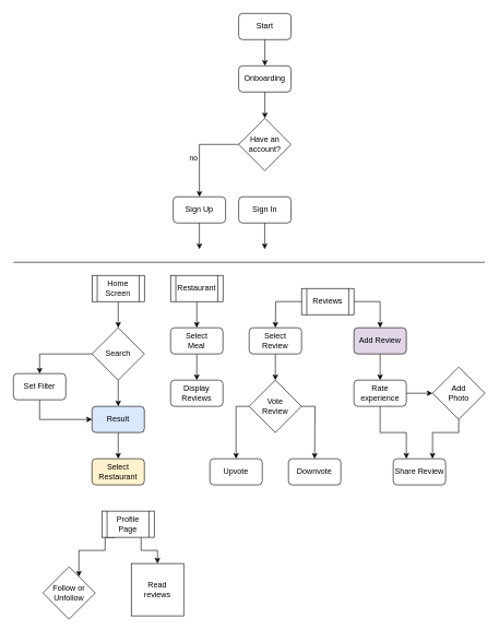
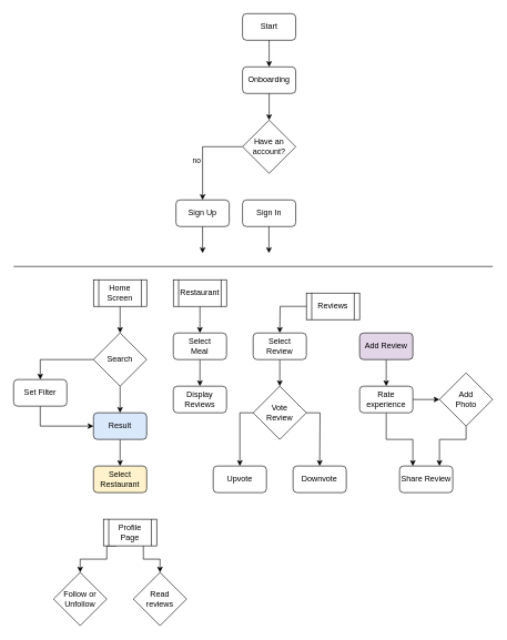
  <mxCell id="0" />
  <mxCell id="1" parent="0" />
  <mxCell id="2" value="Start" style="rounded=1;whiteSpace=wrap;html=1;" vertex="1" parent="1"><mxGeometry x="364" y="20" width="80" height="40" as="geometry" /></mxCell>
  <mxCell id="3" value="" style="endArrow=classic;html=1;rounded=0;" edge="1" parent="1"><mxGeometry width="50" height="50" relative="1" as="geometry"><mxPoint x="404" y="60" as="sourcePoint" /><mxPoint x="404" y="100" as="targetPoint" /></mxGeometry></mxCell>
  <mxCell id="4" value="Onboarding" style="rounded=1;whiteSpace=wrap;html=1;" vertex="1" parent="1"><mxGeometry x="364" y="100" width="80" height="40" as="geometry" /></mxCell>
  <mxCell id="5" value="" style="endArrow=classic;html=1;rounded=0;exitX=0.5;exitY=1;exitDx=0;exitDy=0;" edge="1" parent="1" source="4"><mxGeometry width="50" height="50" relative="1" as="geometry"><mxPoint x="404" y="150" as="sourcePoint" /><mxPoint x="404" y="180" as="targetPoint" /></mxGeometry></mxCell>
  <mxCell id="6" value="Have an&lt;br&gt;account?" style="rhombus;whiteSpace=wrap;html=1;" vertex="1" parent="1"><mxGeometry x="364" y="180" width="80" height="80" as="geometry" /></mxCell>
  <mxCell id="7" value="" style="endArrow=classic;html=1;rounded=0;exitX=0;exitY=0.5;exitDx=0;exitDy=0;entryX=0.5;entryY=0;entryDx=0;entryDy=0;edgeStyle=orthogonalEdgeStyle;" edge="1" parent="1" source="6" target="9"><mxGeometry width="50" height="50" relative="1" as="geometry"><mxPoint x="254" y="220" as="sourcePoint" /><mxPoint x="294" y="220" as="targetPoint" /></mxGeometry></mxCell>
  <mxCell id="8" value="no" style="edgeLabel;html=1;align=center;verticalAlign=middle;resizable=0;points=[];" vertex="1" connectable="0" parent="7"><mxGeometry x="-0.384" y="1" relative="1" as="geometry"><mxPoint x="-27" y="19" as="offset" /></mxGeometry></mxCell>
  <mxCell id="9" value="Sign Up" style="rounded=1;whiteSpace=wrap;html=1;" vertex="1" parent="1"><mxGeometry x="264" y="300" width="80" height="40" as="geometry" /></mxCell>
  <mxCell id="10" value="Sign In" style="rounded=1;whiteSpace=wrap;html=1;" vertex="1" parent="1"><mxGeometry x="364" y="300" width="80" height="40" as="geometry" /></mxCell>
  <mxCell id="11" value="" style="endArrow=classic;html=1;rounded=0;exitX=0.5;exitY=1;exitDx=0;exitDy=0;" edge="1" parent="1" source="9"><mxGeometry width="50" height="50" relative="1" as="geometry"><mxPoint x="294" y="430" as="sourcePoint" /><mxPoint x="304" y="380" as="targetPoint" /></mxGeometry></mxCell>
  <mxCell id="12" value="" style="endArrow=classic;html=1;rounded=0;exitX=0.5;exitY=1;exitDx=0;exitDy=0;" edge="1" parent="1"><mxGeometry width="50" height="50" relative="1" as="geometry"><mxPoint x="403.71" y="340" as="sourcePoint" /><mxPoint x="403.71" y="380" as="targetPoint" /></mxGeometry></mxCell>
  <mxCell id="13" value="" style="endArrow=none;html=1;rounded=0;" edge="1" parent="1"><mxGeometry width="50" height="50" relative="1" as="geometry"><mxPoint x="20" y="400" as="sourcePoint" /><mxPoint x="740" y="400" as="targetPoint" /></mxGeometry></mxCell>
  <mxCell id="14" style="edgeStyle=orthogonalEdgeStyle;rounded=0;orthogonalLoop=1;jettySize=auto;html=1;exitX=0.5;exitY=1;exitDx=0;exitDy=0;" edge="1" parent="1" source="15"><mxGeometry relative="1" as="geometry"><mxPoint x="180" y="500" as="targetPoint" /></mxGeometry></mxCell>
  <mxCell id="15" value="Home&lt;br&gt;Screen" style="shape=process;whiteSpace=wrap;html=1;backgroundOutline=1;" vertex="1" parent="1"><mxGeometry x="140" y="420" width="80" height="40" as="geometry" /></mxCell>
  <mxCell id="16" style="edgeStyle=orthogonalEdgeStyle;rounded=0;orthogonalLoop=1;jettySize=auto;html=1;entryX=0.5;entryY=0;entryDx=0;entryDy=0;" edge="1" parent="1" source="18" target="20"><mxGeometry relative="1" as="geometry"><mxPoint x="100" y="540" as="targetPoint" /></mxGeometry></mxCell>
  <mxCell id="17" style="edgeStyle=orthogonalEdgeStyle;rounded=0;orthogonalLoop=1;jettySize=auto;html=1;" edge="1" parent="1" source="18"><mxGeometry relative="1" as="geometry"><mxPoint x="180" y="620" as="targetPoint" /></mxGeometry></mxCell>
  <mxCell id="18" value="Search" style="rhombus;whiteSpace=wrap;html=1;" vertex="1" parent="1"><mxGeometry x="140" y="500" width="80" height="80" as="geometry" /></mxCell>
  <mxCell id="19" style="edgeStyle=orthogonalEdgeStyle;rounded=0;orthogonalLoop=1;jettySize=auto;html=1;entryX=0;entryY=0.5;entryDx=0;entryDy=0;" edge="1" parent="1" source="20" target="22"><mxGeometry relative="1" as="geometry"><mxPoint x="90" y="640" as="targetPoint" /><Array as="points"><mxPoint x="60" y="640" /></Array></mxGeometry></mxCell>
  <mxCell id="20" value="Set Filter" style="rounded=1;whiteSpace=wrap;html=1;" vertex="1" parent="1"><mxGeometry x="20" y="570" width="80" height="40" as="geometry" /></mxCell>
  <mxCell id="21" style="edgeStyle=orthogonalEdgeStyle;rounded=0;orthogonalLoop=1;jettySize=auto;html=1;" edge="1" parent="1" source="22" target="23"><mxGeometry relative="1" as="geometry"><mxPoint x="180" y="700" as="targetPoint" /></mxGeometry></mxCell>
  <mxCell id="22" value="Result" style="rounded=1;whiteSpace=wrap;html=1;fillColor=#dae8fc;" vertex="1" parent="1"><mxGeometry x="140" y="620" width="80" height="40" as="geometry" /></mxCell>
  <mxCell id="23" value="Select&lt;br&gt;Restaurant" style="rounded=1;whiteSpace=wrap;html=1;fillColor=#fff2cc;" vertex="1" parent="1"><mxGeometry x="140" y="700" width="80" height="40" as="geometry" /></mxCell>
  <mxCell id="24" style="edgeStyle=orthogonalEdgeStyle;rounded=0;orthogonalLoop=1;jettySize=auto;html=1;" edge="1" parent="1" source="25"><mxGeometry relative="1" as="geometry"><mxPoint x="300" y="500" as="targetPoint" /></mxGeometry></mxCell>
  <mxCell id="25" value="Restaurant" style="shape=process;whiteSpace=wrap;html=1;backgroundOutline=1;" vertex="1" parent="1"><mxGeometry x="260" y="420" width="80" height="40" as="geometry" /></mxCell>
  <mxCell id="26" style="edgeStyle=orthogonalEdgeStyle;rounded=0;orthogonalLoop=1;jettySize=auto;html=1;entryX=0.5;entryY=0;entryDx=0;entryDy=0;" edge="1" parent="1" source="27" target="28"><mxGeometry relative="1" as="geometry" /></mxCell>
  <mxCell id="27" value="Select&lt;br&gt;Meal" style="rounded=1;whiteSpace=wrap;html=1;" vertex="1" parent="1"><mxGeometry x="260" y="500" width="80" height="40" as="geometry" /></mxCell>
  <mxCell id="28" value="Display&lt;br&gt;Reviews" style="rounded=1;whiteSpace=wrap;html=1;" vertex="1" parent="1"><mxGeometry x="260" y="580" width="80" height="40" as="geometry" /></mxCell>
  <mxCell id="29" style="edgeStyle=orthogonalEdgeStyle;rounded=0;orthogonalLoop=1;jettySize=auto;html=1;" edge="1" parent="1" source="31"><mxGeometry relative="1" as="geometry"><mxPoint x="420" y="500" as="targetPoint" /></mxGeometry></mxCell>
- <mxCell id="30" style="edgeStyle=orthogonalEdgeStyle;rounded=0;orthogonalLoop=1;jettySize=auto;html=1;exitX=1;exitY=0.5;exitDx=0;exitDy=0;entryX=0.5;entryY=0;entryDx=0;entryDy=0;" edge="1" parent="1" source="31" target="40"><mxGeometry relative="1" as="geometry" /></mxCell>
  <mxCell id="31" value="Reviews" style="shape=process;whiteSpace=wrap;html=1;backgroundOutline=1;" vertex="1" parent="1"><mxGeometry x="460" y="440" width="80" height="40" as="geometry" /></mxCell>
  <mxCell id="32" style="edgeStyle=orthogonalEdgeStyle;rounded=0;orthogonalLoop=1;jettySize=auto;html=1;" edge="1" parent="1" source="33"><mxGeometry relative="1" as="geometry"><mxPoint x="420" y="580" as="targetPoint" /></mxGeometry></mxCell>
  <mxCell id="33" value="Select&lt;br&gt;Review" style="rounded=1;whiteSpace=wrap;html=1;" vertex="1" parent="1"><mxGeometry x="380" y="500" width="80" height="40" as="geometry" /></mxCell>
  <mxCell id="34" style="edgeStyle=orthogonalEdgeStyle;rounded=0;orthogonalLoop=1;jettySize=auto;html=1;exitX=0;exitY=0.5;exitDx=0;exitDy=0;" edge="1" parent="1" source="36"><mxGeometry relative="1" as="geometry"><mxPoint x="360" y="700" as="targetPoint" /></mxGeometry></mxCell>
  <mxCell id="35" style="edgeStyle=orthogonalEdgeStyle;rounded=0;orthogonalLoop=1;jettySize=auto;html=1;exitX=1;exitY=0.5;exitDx=0;exitDy=0;" edge="1" parent="1" source="36"><mxGeometry relative="1" as="geometry"><mxPoint x="480" y="700" as="targetPoint" /></mxGeometry></mxCell>
  <mxCell id="36" value="Vote&lt;br&gt;Review" style="rhombus;whiteSpace=wrap;html=1;" vertex="1" parent="1"><mxGeometry x="380" y="580" width="80" height="80" as="geometry" /></mxCell>
  <mxCell id="37" value="Upvote" style="rounded=1;whiteSpace=wrap;html=1;" vertex="1" parent="1"><mxGeometry x="320" y="700" width="80" height="40" as="geometry" /></mxCell>
  <mxCell id="38" value="Downvote" style="rounded=1;whiteSpace=wrap;html=1;" vertex="1" parent="1"><mxGeometry x="440" y="700" width="80" height="40" as="geometry" /></mxCell>
  <mxCell id="39" style="edgeStyle=orthogonalEdgeStyle;rounded=0;orthogonalLoop=1;jettySize=auto;html=1;" edge="1" parent="1" source="40"><mxGeometry relative="1" as="geometry"><mxPoint x="580" y="580" as="targetPoint" /></mxGeometry></mxCell>
  <mxCell id="40" value="Add Review" style="rounded=1;whiteSpace=wrap;html=1;fillColor=#e1d5e7;" vertex="1" parent="1"><mxGeometry x="540" y="500" width="80" height="40" as="geometry" /></mxCell>
  <mxCell id="41" style="edgeStyle=orthogonalEdgeStyle;rounded=0;orthogonalLoop=1;jettySize=auto;html=1;exitX=1;exitY=0.5;exitDx=0;exitDy=0;entryX=0;entryY=0.5;entryDx=0;entryDy=0;" edge="1" parent="1" source="43" target="45"><mxGeometry relative="1" as="geometry" /></mxCell>
  <mxCell id="42" style="edgeStyle=orthogonalEdgeStyle;rounded=0;orthogonalLoop=1;jettySize=auto;html=1;exitX=0.5;exitY=1;exitDx=0;exitDy=0;entryX=0.25;entryY=0;entryDx=0;entryDy=0;" edge="1" parent="1" source="43" target="46"><mxGeometry relative="1" as="geometry" /></mxCell>
  <mxCell id="43" value="Rate experience" style="rounded=1;whiteSpace=wrap;html=1;" vertex="1" parent="1"><mxGeometry x="540" y="580" width="80" height="40" as="geometry" /></mxCell>
  <mxCell id="44" style="edgeStyle=orthogonalEdgeStyle;rounded=0;orthogonalLoop=1;jettySize=auto;html=1;exitX=0.5;exitY=1;exitDx=0;exitDy=0;entryX=0.75;entryY=0;entryDx=0;entryDy=0;" edge="1" parent="1" source="45" target="46"><mxGeometry relative="1" as="geometry"><Array as="points"><mxPoint x="700" y="660" /><mxPoint x="660" y="660" /></Array></mxGeometry></mxCell>
  <mxCell id="45" value="Add&lt;br&gt;Photo" style="rhombus;whiteSpace=wrap;html=1;" vertex="1" parent="1"><mxGeometry x="660" y="560" width="80" height="80" as="geometry" /></mxCell>
  <mxCell id="46" value="Share Review" style="rounded=1;whiteSpace=wrap;html=1;" vertex="1" parent="1"><mxGeometry x="600" y="700" width="80" height="40" as="geometry" /></mxCell>
  <mxCell id="47" style="edgeStyle=orthogonalEdgeStyle;rounded=0;orthogonalLoop=1;jettySize=auto;html=1;exitX=0.25;exitY=1;exitDx=0;exitDy=0;" edge="1" parent="1" source="49" target="50"><mxGeometry relative="1" as="geometry"><mxPoint x="200" y="860" as="targetPoint" /><mxPoint x="180" y="840" as="sourcePoint" /><Array as="points"><mxPoint x="160" y="840" /><mxPoint x="120" y="840" /></Array></mxGeometry></mxCell>
  <mxCell id="48" style="edgeStyle=orthogonalEdgeStyle;rounded=0;orthogonalLoop=1;jettySize=auto;html=1;exitX=0.75;exitY=1;exitDx=0;exitDy=0;entryX=0.5;entryY=0;entryDx=0;entryDy=0;" edge="1" parent="1" source="49" target="51"><mxGeometry relative="1" as="geometry" /></mxCell>
  <mxCell id="49" value="Profile Page" style="shape=process;whiteSpace=wrap;html=1;backgroundOutline=1;" vertex="1" parent="1"><mxGeometry x="155" y="780" width="80" height="40" as="geometry" /></mxCell>
- <mxCell id="50" value="Follow or&lt;br&gt;Unfollow" style="rhombus;whiteSpace=wrap;html=1;" vertex="1" parent="1"><mxGeometry x="65" y="865" width="80" height="80" as="geometry" /></mxCell>
- <mxCell id="51" value="Read &lt;br&gt;reviews" style="whiteSpace=wrap;html=1;rounded=0;" vertex="1" parent="1"><mxGeometry x="200" y="860" width="80" height="80" as="geometry" /></mxCell>
+ <mxCell id="50" value="Follow or&lt;br&gt;Unfollow" style="rhombus;whiteSpace=wrap;html=1;" vertex="1" parent="1"><mxGeometry x="80" y="860" width="80" height="80" as="geometry" /></mxCell>
+ <mxCell id="51" value="Read &lt;br&gt;reviews" style="rhombus;whiteSpace=wrap;html=1;" vertex="1" parent="1"><mxGeometry x="200" y="860" width="80" height="80" as="geometry" /></mxCell>
